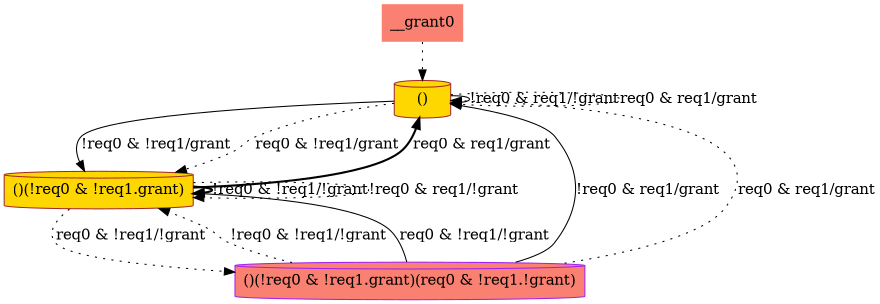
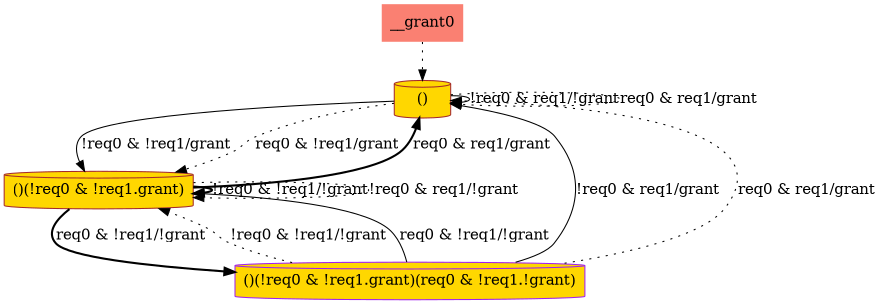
  digraph {
    node [color=brown fillcolor=gold shape=cylinder style=filled]
    edge [style=dotted]
    n1 [label="()"]
    n2 [label="()(!req0 & !req1.grant)"]
-   n3 [color=purple fillcolor=salmon label="()(!req0 & !req1.grant)(req0 & !req1.!grant)"]
+   n3 [color=purple label="()(!req0 & !req1.grant)(req0 & !req1.!grant)"]
    n4 [color=purple fillcolor=salmon label=__grant0 shape=none]
    n1 -> n1 [label="!req0 & req1/!grant" style=solid]
    n1 -> n1 [label="req0 & req1/grant"]
    n1 -> n2 [label="!req0 & !req1/grant" style=solid]
    n1 -> n2 [label="req0 & !req1/grant"]
    n2 -> n1 [label="req0 & req1/grant" style=bold]
    n2 -> n2 [label="!req0 & !req1/!grant" style=bold]
    n2 -> n2 [label="!req0 & req1/!grant"]
-   n2 -> n3 [label="req0 & !req1/!grant"]
+   n2 -> n3 [label="req0 & !req1/!grant" style=bold]
    n3 -> n1 [label="!req0 & req1/grant" style=solid]
    n3 -> n1 [label="req0 & req1/grant"]
    n3 -> n2 [label="!req0 & !req1/!grant"]
    n3 -> n2 [label="req0 & !req1/!grant" style=solid]
    n4 -> n1
  }
